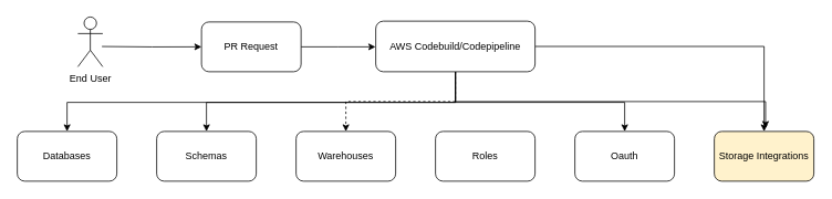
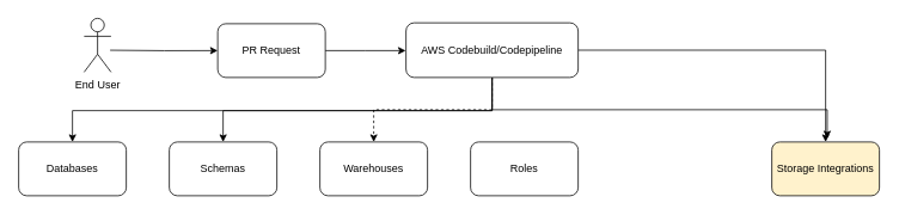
  <mxCell id="0" />
  <mxCell id="1" parent="0" />
  <mxCell id="2" style="edgeStyle=orthogonalEdgeStyle;rounded=0;orthogonalLoop=1;jettySize=auto;html=1;" edge="1" parent="1" source="3"><mxGeometry relative="1" as="geometry"><mxPoint x="451.667" y="56" as="targetPoint" /></mxGeometry></mxCell>
  <mxCell id="3" value="PR Request" style="rounded=1;whiteSpace=wrap;html=1;" vertex="1" parent="1"><mxGeometry x="242" y="26" width="120" height="60" as="geometry" /></mxCell>
  <mxCell id="4" style="edgeStyle=orthogonalEdgeStyle;rounded=0;orthogonalLoop=1;jettySize=auto;html=1;entryX=0.5;entryY=0;entryDx=0;entryDy=0;" edge="1" parent="1" source="10" target="16"><mxGeometry relative="1" as="geometry"><Array as="points"><mxPoint x="548" y="123" /><mxPoint x="80" y="123" /></Array></mxGeometry></mxCell>
  <mxCell id="5" style="edgeStyle=orthogonalEdgeStyle;rounded=0;orthogonalLoop=1;jettySize=auto;html=1;entryX=0.5;entryY=0;entryDx=0;entryDy=0;" edge="1" parent="1" source="10" target="15"><mxGeometry relative="1" as="geometry"><Array as="points"><mxPoint x="548" y="123" /><mxPoint x="248" y="123" /></Array></mxGeometry></mxCell>
  <mxCell id="6" style="edgeStyle=orthogonalEdgeStyle;rounded=0;orthogonalLoop=1;jettySize=auto;html=1;" edge="1" parent="1" source="10" target="11"><mxGeometry relative="1" as="geometry" /></mxCell>
- <mxCell id="7" style="edgeStyle=orthogonalEdgeStyle;rounded=0;orthogonalLoop=1;jettySize=auto;html=1;entryX=0.5;entryY=0;entryDx=0;entryDy=0;" edge="1" parent="1" source="10" target="12"><mxGeometry relative="1" as="geometry"><Array as="points"><mxPoint x="548" y="123" /><mxPoint x="752" y="123" /></Array></mxGeometry></mxCell>
  <mxCell id="8" style="edgeStyle=orthogonalEdgeStyle;rounded=0;orthogonalLoop=1;jettySize=auto;html=1;" edge="1" parent="1" source="10"><mxGeometry relative="1" as="geometry"><mxPoint x="921.778" y="154" as="targetPoint" /><Array as="points"><mxPoint x="548" y="122" /><mxPoint x="922" y="122" /></Array></mxGeometry></mxCell>
  <mxCell id="9" style="edgeStyle=orthogonalEdgeStyle;rounded=0;orthogonalLoop=1;jettySize=auto;html=1;entryX=0.5;entryY=0;entryDx=0;entryDy=0;dashed=1;" edge="1" parent="1" source="10" target="14"><mxGeometry relative="1" as="geometry" /></mxCell>
  <mxCell id="10" value="AWS Codebuild/Codepipeline" style="rounded=1;whiteSpace=wrap;html=1;" vertex="1" parent="1"><mxGeometry x="452" y="25" width="192" height="61" as="geometry" /></mxCell>
  <mxCell id="11" value="Storage Integrations" style="rounded=1;whiteSpace=wrap;html=1;fillColor=#fff2cc;" vertex="1" parent="1"><mxGeometry x="860" y="158" width="120" height="60" as="geometry" /></mxCell>
- <mxCell id="12" value="Oauth" style="rounded=1;whiteSpace=wrap;html=1;" vertex="1" parent="1"><mxGeometry x="692" y="158" width="120" height="60" as="geometry" /></mxCell>
  <mxCell id="13" value="Roles" style="rounded=1;whiteSpace=wrap;html=1;" vertex="1" parent="1"><mxGeometry x="524" y="158" width="120" height="60" as="geometry" /></mxCell>
  <mxCell id="14" value="Warehouses" style="rounded=1;whiteSpace=wrap;html=1;" vertex="1" parent="1"><mxGeometry x="356" y="158" width="120" height="60" as="geometry" /></mxCell>
  <mxCell id="15" value="Schemas" style="rounded=1;whiteSpace=wrap;html=1;" vertex="1" parent="1"><mxGeometry x="188" y="158" width="120" height="60" as="geometry" /></mxCell>
  <mxCell id="16" value="Databases" style="rounded=1;whiteSpace=wrap;html=1;" vertex="1" parent="1"><mxGeometry x="20" y="158" width="120" height="60" as="geometry" /></mxCell>
  <mxCell id="17" style="edgeStyle=orthogonalEdgeStyle;rounded=0;orthogonalLoop=1;jettySize=auto;html=1;entryX=0;entryY=0.5;entryDx=0;entryDy=0;" edge="1" parent="1" target="3"><mxGeometry relative="1" as="geometry"><mxPoint x="122" y="55.571" as="sourcePoint" /></mxGeometry></mxCell>
  <mxCell id="18" value="End User" style="shape=umlActor;verticalLabelPosition=bottom;verticalAlign=top;html=1;outlineConnect=0;" vertex="1" parent="1"><mxGeometry x="93" y="20" width="30" height="60" as="geometry" /></mxCell>
